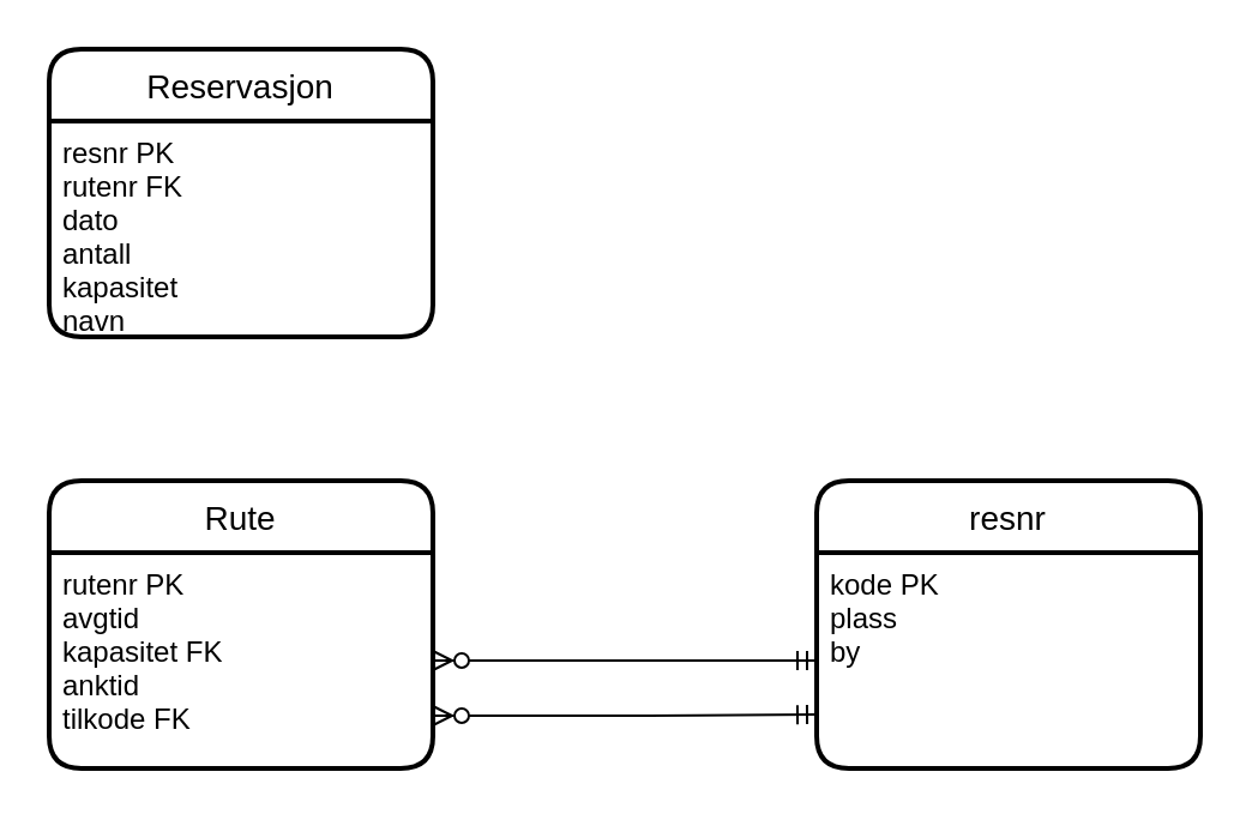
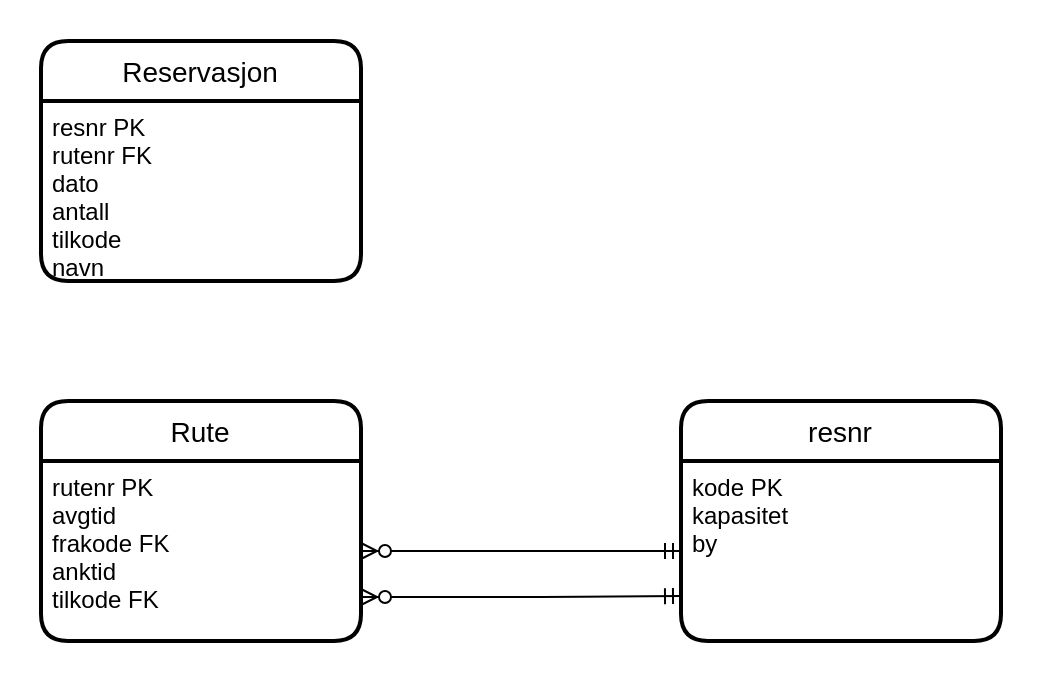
  <mxCell id="0" />
  <mxCell id="1" parent="0" />
  <mxCell id="2" value="Rute" style="swimlane;childLayout=stackLayout;horizontal=1;startSize=30;horizontalStack=0;rounded=1;fontSize=14;fontStyle=0;strokeWidth=2;resizeParent=0;resizeLast=1;shadow=0;dashed=0;align=center;" vertex="1" parent="1"><mxGeometry x="20" y="200" width="160" height="120" as="geometry" /></mxCell>
- <mxCell id="3" value="rutenr PK&#10;avgtid&#10;kapasitet FK&#10;anktid&#10;tilkode FK" style="align=left;strokeColor=none;fillColor=none;spacingLeft=4;fontSize=12;verticalAlign=top;resizable=0;rotatable=0;part=1;" vertex="1" parent="2"><mxGeometry y="30" width="160" height="90" as="geometry" /></mxCell>
+ <mxCell id="3" value="rutenr PK&#10;avgtid&#10;frakode FK&#10;anktid&#10;tilkode FK" style="align=left;strokeColor=none;fillColor=none;spacingLeft=4;fontSize=12;verticalAlign=top;resizable=0;rotatable=0;part=1;" vertex="1" parent="2"><mxGeometry y="30" width="160" height="90" as="geometry" /></mxCell>
  <mxCell id="4" value="Reservasjon" style="swimlane;childLayout=stackLayout;horizontal=1;startSize=30;horizontalStack=0;rounded=1;fontSize=14;fontStyle=0;strokeWidth=2;resizeParent=0;resizeLast=1;shadow=0;dashed=0;align=center;" vertex="1" parent="1"><mxGeometry x="20" y="20" width="160" height="120" as="geometry" /></mxCell>
- <mxCell id="5" value="resnr PK&#10;rutenr FK&#10;dato&#10;antall&#10;kapasitet&#10;navn" style="align=left;strokeColor=none;fillColor=none;spacingLeft=4;fontSize=12;verticalAlign=top;resizable=0;rotatable=0;part=1;" vertex="1" parent="4"><mxGeometry y="30" width="160" height="90" as="geometry" /></mxCell>
+ <mxCell id="5" value="resnr PK&#10;rutenr FK&#10;dato&#10;antall&#10;tilkode&#10;navn" style="align=left;strokeColor=none;fillColor=none;spacingLeft=4;fontSize=12;verticalAlign=top;resizable=0;rotatable=0;part=1;" vertex="1" parent="4"><mxGeometry y="30" width="160" height="90" as="geometry" /></mxCell>
  <mxCell id="6" value="resnr" style="swimlane;childLayout=stackLayout;horizontal=1;startSize=30;horizontalStack=0;rounded=1;fontSize=14;fontStyle=0;strokeWidth=2;resizeParent=0;resizeLast=1;shadow=0;dashed=0;align=center;" vertex="1" parent="1"><mxGeometry x="340" y="200" width="160" height="120" as="geometry" /></mxCell>
- <mxCell id="7" value="kode PK&#10;plass&#10;by" style="align=left;strokeColor=none;fillColor=none;spacingLeft=4;fontSize=12;verticalAlign=top;resizable=0;rotatable=0;part=1;" vertex="1" parent="6"><mxGeometry y="30" width="160" height="90" as="geometry" /></mxCell>
+ <mxCell id="7" value="kode PK&#10;kapasitet&#10;by" style="align=left;strokeColor=none;fillColor=none;spacingLeft=4;fontSize=12;verticalAlign=top;resizable=0;rotatable=0;part=1;" vertex="1" parent="6"><mxGeometry y="30" width="160" height="90" as="geometry" /></mxCell>
  <mxCell id="8" style="edgeStyle=orthogonalEdgeStyle;rounded=1;orthogonalLoop=1;jettySize=auto;html=1;startArrow=ERzeroToMany;startFill=1;endArrow=ERmandOne;endFill=0;strokeColor=#000000;entryX=0;entryY=0.75;entryDx=0;entryDy=0;" edge="1" parent="1" source="3" target="7"><mxGeometry relative="1" as="geometry"><mxPoint x="340" y="300" as="targetPoint" /><Array as="points"><mxPoint x="280" y="298" /><mxPoint x="280" y="298" /></Array></mxGeometry></mxCell>
  <mxCell id="9" style="edgeStyle=orthogonalEdgeStyle;rounded=1;orthogonalLoop=1;jettySize=auto;html=1;entryX=0;entryY=0.5;entryDx=0;entryDy=0;startArrow=ERzeroToMany;startFill=1;endArrow=ERmandOne;endFill=0;strokeColor=#000000;" edge="1" parent="1" source="3" target="7"><mxGeometry relative="1" as="geometry" /></mxCell>
